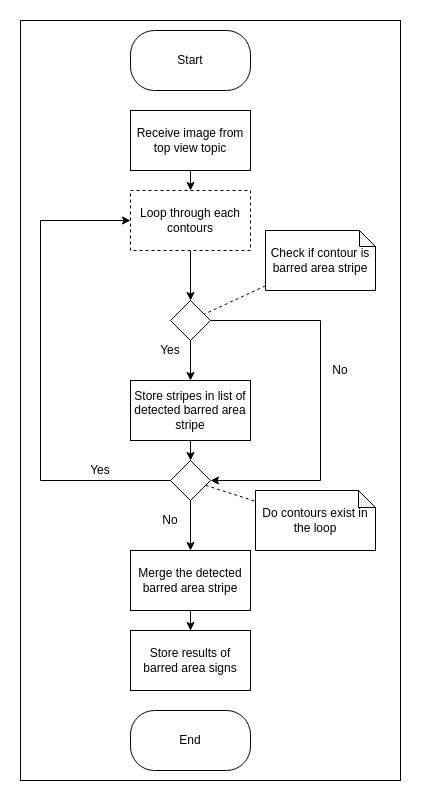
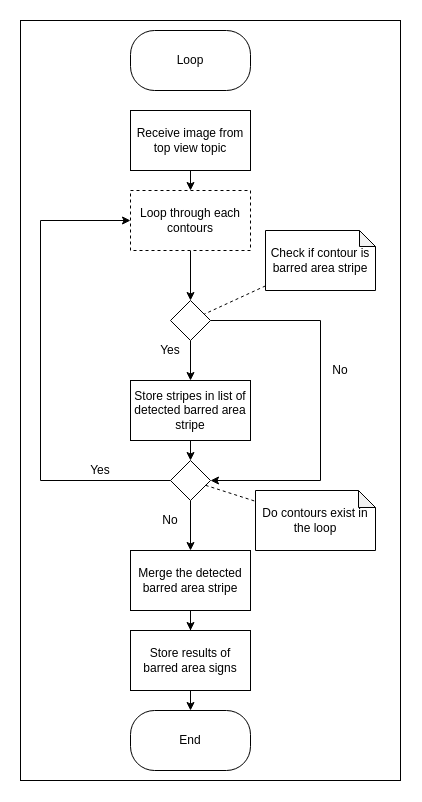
  <mxCell id="0" />
  <mxCell id="1" parent="0" />
  <mxCell id="2" value="" style="rounded=0;whiteSpace=wrap;html=1;" parent="1" vertex="1"><mxGeometry x="20" y="20" width="380" height="760" as="geometry" /></mxCell>
  <mxCell id="3" style="edgeStyle=orthogonalEdgeStyle;rounded=0;orthogonalLoop=1;jettySize=auto;html=1;exitX=0.5;exitY=1;exitDx=0;exitDy=0;entryX=0.5;entryY=0;entryDx=0;entryDy=0;" parent="1" source="4" target="6" edge="1"><mxGeometry relative="1" as="geometry" /></mxCell>
  <mxCell id="4" value="Receive image from top view topic" style="rounded=0;whiteSpace=wrap;html=1;" parent="1" vertex="1"><mxGeometry x="130" y="110" width="120" height="60" as="geometry" /></mxCell>
  <mxCell id="5" style="edgeStyle=orthogonalEdgeStyle;rounded=0;orthogonalLoop=1;jettySize=auto;html=1;exitX=0.5;exitY=1;exitDx=0;exitDy=0;" parent="1" source="6" target="20" edge="1"><mxGeometry relative="1" as="geometry" /></mxCell>
  <mxCell id="6" value="Loop through each contours" style="rounded=0;whiteSpace=wrap;html=1;dashed=1;" parent="1" vertex="1"><mxGeometry x="130" y="190" width="120" height="60" as="geometry" /></mxCell>
  <mxCell id="7" style="edgeStyle=orthogonalEdgeStyle;rounded=0;orthogonalLoop=1;jettySize=auto;html=1;exitX=0.5;exitY=1;exitDx=0;exitDy=0;entryX=0.5;entryY=0;entryDx=0;entryDy=0;" parent="1" source="8" target="13" edge="1"><mxGeometry relative="1" as="geometry" /></mxCell>
  <mxCell id="8" value="Store stripes in list of detected barred area stripe" style="rounded=0;whiteSpace=wrap;html=1;" parent="1" vertex="1"><mxGeometry x="130" y="380" width="120" height="60" as="geometry" /></mxCell>
- <mxCell id="9" value="Start" style="rounded=1;whiteSpace=wrap;html=1;arcSize=40;" parent="1" vertex="1"><mxGeometry x="130" width="120" height="60" as="geometry" y="30" /></mxCell>
+ <mxCell id="9" value="Loop" style="rounded=1;whiteSpace=wrap;html=1;arcSize=40;" parent="1" vertex="1"><mxGeometry x="130" width="120" height="60" as="geometry" y="30" /></mxCell>
  <mxCell id="10" value="End" style="rounded=1;whiteSpace=wrap;html=1;arcSize=40;" parent="1" vertex="1"><mxGeometry x="130" y="710" width="120" height="60" as="geometry" /></mxCell>
  <mxCell id="11" style="edgeStyle=orthogonalEdgeStyle;rounded=0;orthogonalLoop=1;jettySize=auto;html=1;exitX=0;exitY=0.5;exitDx=0;exitDy=0;entryX=0;entryY=0.5;entryDx=0;entryDy=0;" parent="1" source="13" target="6" edge="1"><mxGeometry relative="1" as="geometry"><Array as="points"><mxPoint x="40" y="480" /><mxPoint x="40" y="220" /></Array></mxGeometry></mxCell>
  <mxCell id="12" style="edgeStyle=orthogonalEdgeStyle;rounded=0;orthogonalLoop=1;jettySize=auto;html=1;exitX=0.5;exitY=1;exitDx=0;exitDy=0;" parent="1" source="13" target="24" edge="1"><mxGeometry relative="1" as="geometry" /></mxCell>
  <mxCell id="13" value="" style="rhombus;whiteSpace=wrap;html=1;" parent="1" vertex="1"><mxGeometry x="170" y="460" width="40" height="40" as="geometry" /></mxCell>
  <mxCell id="14" value="Do contours exist in the loop" style="shape=note;whiteSpace=wrap;html=1;backgroundOutline=1;darkOpacity=0.05;size=17;" parent="1" vertex="1"><mxGeometry x="255" y="490" width="120" height="60" as="geometry" /></mxCell>
  <mxCell id="15" value="" style="endArrow=none;html=1;dashed=1;" parent="1" source="13" target="14" edge="1"><mxGeometry width="50" height="50" relative="1" as="geometry"><mxPoint x="230" y="710" as="sourcePoint" /><mxPoint x="280" y="660" as="targetPoint" /></mxGeometry></mxCell>
  <mxCell id="16" value="No" style="text;html=1;strokeColor=none;fillColor=none;align=center;verticalAlign=middle;whiteSpace=wrap;rounded=0;" parent="1" vertex="1"><mxGeometry x="150" y="510" width="40" height="20" as="geometry" /></mxCell>
  <mxCell id="17" value="Yes" style="text;html=1;strokeColor=none;fillColor=none;align=center;verticalAlign=middle;whiteSpace=wrap;rounded=0;" parent="1" vertex="1"><mxGeometry x="80" y="460" width="40" height="20" as="geometry" /></mxCell>
  <mxCell id="18" style="edgeStyle=orthogonalEdgeStyle;rounded=0;orthogonalLoop=1;jettySize=auto;html=1;exitX=0.5;exitY=1;exitDx=0;exitDy=0;" parent="1" source="20" target="8" edge="1"><mxGeometry relative="1" as="geometry" /></mxCell>
  <mxCell id="19" style="edgeStyle=orthogonalEdgeStyle;rounded=0;orthogonalLoop=1;jettySize=auto;html=1;exitX=1;exitY=0.5;exitDx=0;exitDy=0;entryX=1;entryY=0.5;entryDx=0;entryDy=0;" parent="1" source="20" target="13" edge="1"><mxGeometry relative="1" as="geometry"><Array as="points"><mxPoint x="320" y="320" /><mxPoint x="320" y="480" /></Array></mxGeometry></mxCell>
  <mxCell id="20" value="" style="rhombus;whiteSpace=wrap;html=1;" parent="1" vertex="1"><mxGeometry x="170" y="300" width="40" height="40" as="geometry" /></mxCell>
  <mxCell id="21" value="Yes" style="text;html=1;strokeColor=none;fillColor=none;align=center;verticalAlign=middle;whiteSpace=wrap;rounded=0;rotation=0;" parent="1" vertex="1"><mxGeometry x="150" y="340" width="40" height="20" as="geometry" /></mxCell>
  <mxCell id="22" value="No" style="text;html=1;strokeColor=none;fillColor=none;align=center;verticalAlign=middle;whiteSpace=wrap;rounded=0;" parent="1" vertex="1"><mxGeometry x="320" y="360" width="40" height="20" as="geometry" /></mxCell>
  <mxCell id="23" style="edgeStyle=orthogonalEdgeStyle;rounded=0;orthogonalLoop=1;jettySize=auto;html=1;exitX=0.5;exitY=1;exitDx=0;exitDy=0;" parent="1" source="24" target="26" edge="1"><mxGeometry relative="1" as="geometry" /></mxCell>
  <mxCell id="24" value="Merge the detected barred area stripe" style="rounded=0;whiteSpace=wrap;html=1;" parent="1" vertex="1"><mxGeometry x="130" y="550" width="120" height="60" as="geometry" /></mxCell>
+ <mxCell id="25" style="edgeStyle=orthogonalEdgeStyle;rounded=0;orthogonalLoop=1;jettySize=auto;html=1;exitX=0.5;exitY=1;exitDx=0;exitDy=0;entryX=0.5;entryY=0;entryDx=0;entryDy=0;" parent="1" source="26" target="10" edge="1"><mxGeometry relative="1" as="geometry" /></mxCell>
  <mxCell id="26" value="Store results of barred area signs" style="rounded=0;whiteSpace=wrap;html=1;" parent="1" vertex="1"><mxGeometry x="130" y="630" width="120" height="60" as="geometry" /></mxCell>
  <mxCell id="27" value="Check if contour is barred area stripe" style="shape=note;whiteSpace=wrap;html=1;backgroundOutline=1;darkOpacity=0.05;size=16;" parent="1" vertex="1"><mxGeometry x="265" y="230" width="110" height="60" as="geometry" /></mxCell>
  <mxCell id="28" value="" style="endArrow=none;html=1;dashed=1;" parent="1" source="27" target="20" edge="1"><mxGeometry width="50" height="50" relative="1" as="geometry"><mxPoint x="20" y="890" as="sourcePoint" /><mxPoint x="70" y="840" as="targetPoint" /></mxGeometry></mxCell>
